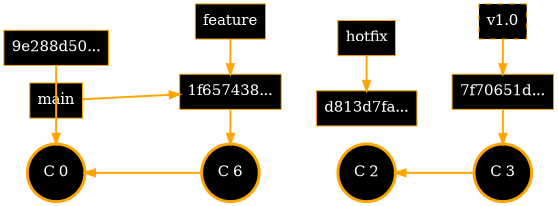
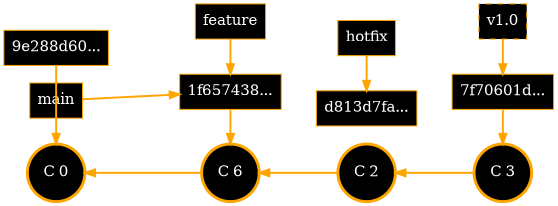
  digraph {
    rankdir=LR
    splines=line
    node [color=orange fillcolor=black fontcolor=white fontsize=15.0 shape=rect style=filled]
    edge [arrowhead=normal color=orange fillColor="#2b2b2b" fontcolor=white minlen=2 penwidth=2 style=bold]
    n1 [label="v1.0" style="dashed, filled" width=0.3]
-   n2 [label="7f70651d..." width=0.3]
+   n2 [label="7f70601d..." width=0.3]
    n3 [group=main label="C 3" penwidth=3 shape=circle width=0.3]
    n4 [label=hotfix width=0.3]
    n5 [label="d813d7fa..." width=0.3]
    n6 [group=main label="C 2" penwidth=3 shape=circle width=0.3]
    n7 [label=feature width=0.3]
    n8 [label="1f657438..." width=0.3]
    n9 [group=main label="C 6" penwidth=3 shape=circle width=0.3]
    n10 [label=main width=0.3]
-   n11 [label="9e288d50..." width=0.3]
+   n11 [label="9e288d60..." width=0.3]
    n12 [group=main label="C 0" penwidth=3 shape=circle width=0.3]
    subgraph sub_1 {
      rank=same
      n1
      n2
      n3
    }
    subgraph sub_2 {
      rank=same
      n4
      n5
      n6
    }
    subgraph sub_3 {
      rank=same
      n7
      n8
      n9
    }
    subgraph sub_4 {
      rank=same
      n10
      n11
      n12
    }
    n1 -> n2
    n2 -> n3
    n4 -> n5
    n6 -> n3 [dir=back minlen=""]
    n7 -> n8
    n8 -> n9
+   n9 -> n6 [dir=back minlen=""]
    n10 -> n8
    n11 -> n12
    n12 -> n9 [dir=back minlen=""]
  }
